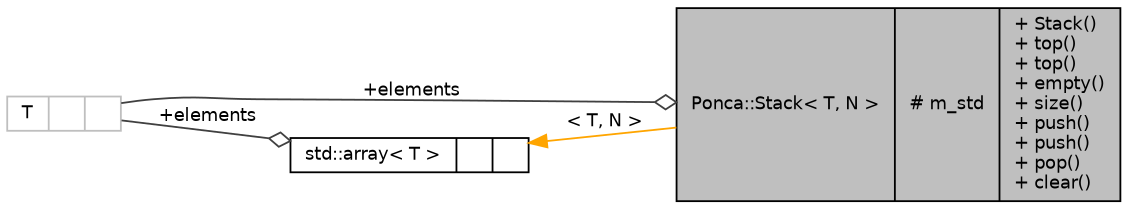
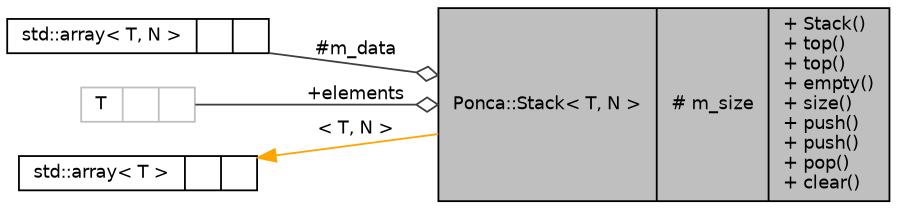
  digraph {
    rankdir=LR
    node [color=black fontname=Helvetica fontsize=10 shape=record]
    edge [arrowhead=odiamond color=grey25 fontname=Helvetica fontsize=10 labelfontname=Helvetica labelfontsize=10 style=solid]
-   n1 [fillcolor=grey75 fontcolor=black height=0.2 label="{Ponca::Stack\< T, N \>\n|# m_std\l|+ Stack()\l+ top()\l+ top()\l+ empty()\l+ size()\l+ push()\l+ push()\l+ pop()\l+ clear()\l}" style=filled width=0.4]
+   n1 [fillcolor=grey75 fontcolor=black height=0.2 label="{Ponca::Stack\< T, N \>\n|# m_size\l|+ Stack()\l+ top()\l+ top()\l+ empty()\l+ size()\l+ push()\l+ push()\l+ pop()\l+ clear()\l}" style=filled width=0.4]
+   n2 [height=0.2 label="{std::array\< T, N \>\n||}" width=0.4]
    n3 [color=grey75 height=0.2 label="{T\n||}" width=0.4]
    n4 [height=0.2 label="{std::array\< T \>\n||}" width=0.4]
+   n2 -> n1 [label=" #m_data"]
    n3 -> n1 [label=" +elements"]
-   n3 -> n4 [label=" +elements"]
    n4 -> n1 [color=orange dir=back label=" \< T, N \>" arrowhead=""]
  }
